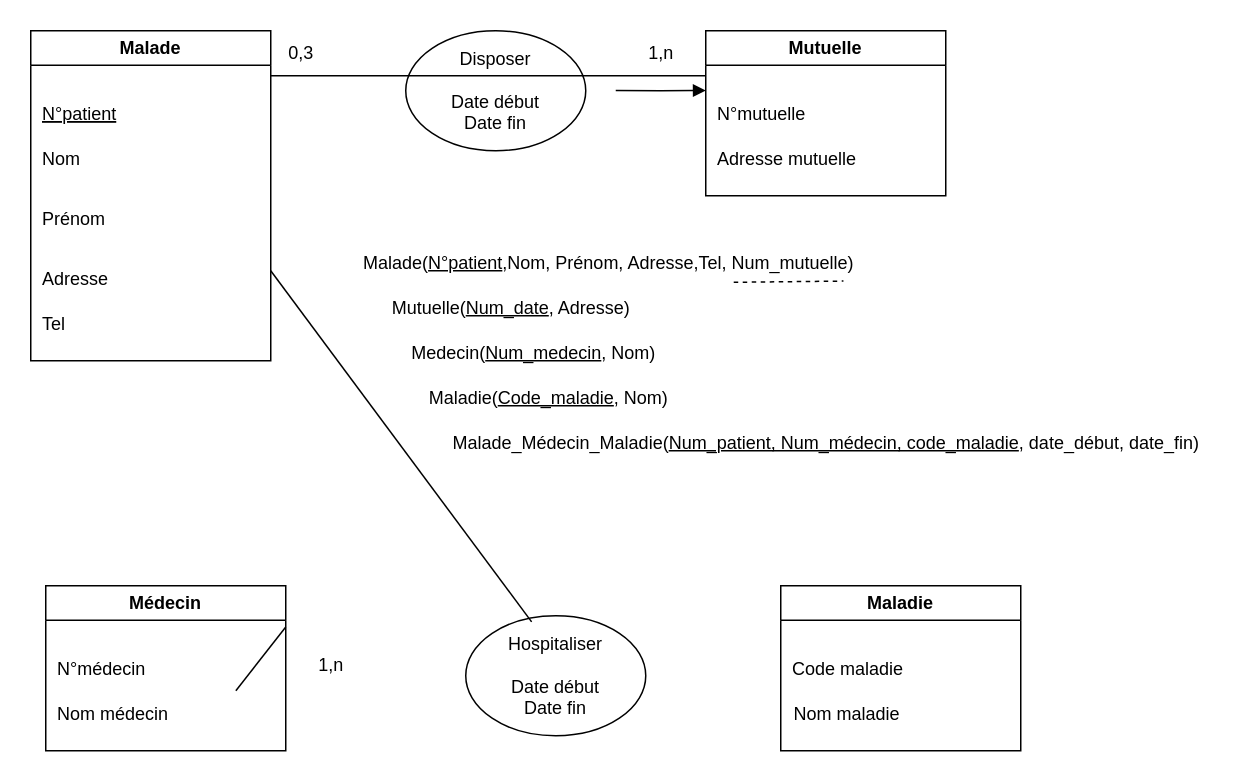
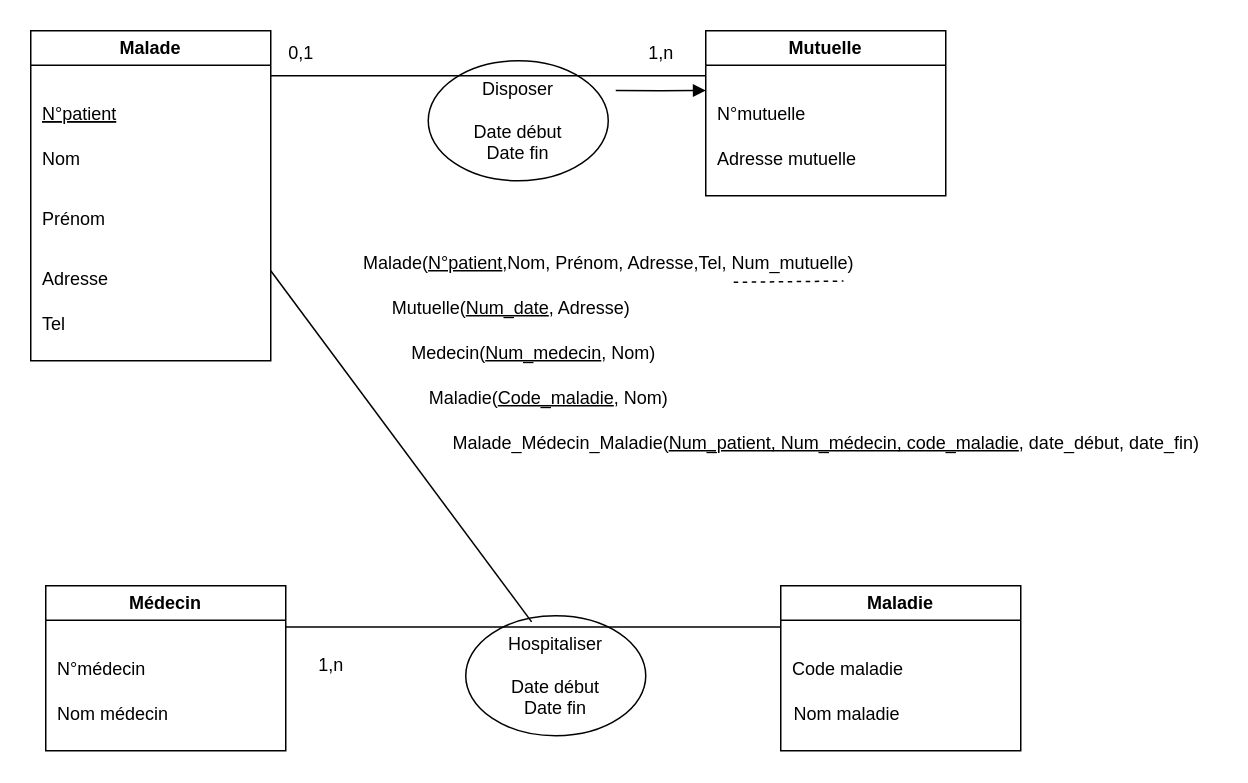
  <mxCell id="0" />
  <mxCell id="1" parent="0" />
  <mxCell id="2" value="&lt;span style=&quot;text-wrap-mode: nowrap;&quot;&gt;Malade&lt;/span&gt;" style="swimlane;whiteSpace=wrap;html=1;" vertex="1" parent="1"><mxGeometry x="20" y="20" width="160" height="220" as="geometry" /></mxCell>
  <mxCell id="3" value="N°patient" style="shape=partialRectangle;overflow=hidden;connectable=0;fillColor=none;top=0;left=0;bottom=0;right=0;align=left;spacingLeft=6;fontStyle=4" vertex="1" parent="2"><mxGeometry y="40" width="230" height="30" as="geometry"><mxRectangle width="230" height="30" as="alternateBounds" /></mxGeometry></mxCell>
  <mxCell id="4" value="Adresse" style="shape=partialRectangle;overflow=hidden;connectable=0;fillColor=none;top=0;left=0;bottom=0;right=0;align=left;spacingLeft=6;" vertex="1" parent="2"><mxGeometry y="150" width="230" height="30" as="geometry"><mxRectangle width="230" height="30" as="alternateBounds" /></mxGeometry></mxCell>
  <mxCell id="5" value="Nom" style="shape=partialRectangle;overflow=hidden;connectable=0;fillColor=none;top=0;left=0;bottom=0;right=0;align=left;spacingLeft=6;" vertex="1" parent="2"><mxGeometry y="70" width="230" height="30" as="geometry"><mxRectangle width="230" height="30" as="alternateBounds" /></mxGeometry></mxCell>
  <mxCell id="6" value="Prénom" style="shape=partialRectangle;overflow=hidden;connectable=0;fillColor=none;top=0;left=0;bottom=0;right=0;align=left;spacingLeft=6;" vertex="1" parent="2"><mxGeometry y="110" width="230" height="30" as="geometry"><mxRectangle width="230" height="30" as="alternateBounds" /></mxGeometry></mxCell>
  <mxCell id="7" value="Tel" style="shape=partialRectangle;overflow=hidden;connectable=0;fillColor=none;top=0;left=0;bottom=0;right=0;align=left;spacingLeft=6;" vertex="1" parent="2"><mxGeometry y="180" width="230" height="30" as="geometry"><mxRectangle width="230" height="30" as="alternateBounds" /></mxGeometry></mxCell>
  <mxCell id="8" value="&lt;span style=&quot;text-wrap-mode: nowrap;&quot;&gt;Mutuelle&lt;/span&gt;" style="swimlane;whiteSpace=wrap;html=1;startSize=23;" vertex="1" parent="1"><mxGeometry x="470" y="20" width="160" height="110" as="geometry" /></mxCell>
  <mxCell id="9" value="N°mutuelle" style="shape=partialRectangle;overflow=hidden;connectable=0;fillColor=none;top=0;left=0;bottom=0;right=0;align=left;spacingLeft=6;" vertex="1" parent="8"><mxGeometry y="40" width="230" height="30" as="geometry"><mxRectangle width="230" height="30" as="alternateBounds" /></mxGeometry></mxCell>
  <mxCell id="10" value="Adresse mutuelle" style="shape=partialRectangle;overflow=hidden;connectable=0;fillColor=none;top=0;left=0;bottom=0;right=0;align=left;spacingLeft=6;" vertex="1" parent="8"><mxGeometry y="70" width="230" height="30" as="geometry"><mxRectangle width="230" height="30" as="alternateBounds" /></mxGeometry></mxCell>
  <mxCell id="11" value="&lt;span style=&quot;text-wrap-mode: nowrap;&quot;&gt;Maladie&lt;/span&gt;" style="swimlane;whiteSpace=wrap;html=1;" vertex="1" parent="1"><mxGeometry x="520" y="390" width="160" height="110" as="geometry" /></mxCell>
  <mxCell id="12" value="Code maladie" style="shape=partialRectangle;overflow=hidden;connectable=0;fillColor=none;top=0;left=0;bottom=0;right=0;align=left;spacingLeft=6;" vertex="1" parent="11"><mxGeometry y="40" width="230" height="30" as="geometry"><mxRectangle width="230" height="30" as="alternateBounds" /></mxGeometry></mxCell>
  <mxCell id="13" value="Nom maladie" style="shape=partialRectangle;overflow=hidden;connectable=0;fillColor=none;top=0;left=0;bottom=0;right=0;align=left;spacingLeft=6;" vertex="1" parent="11"><mxGeometry x="1" y="70" width="230" height="30" as="geometry"><mxRectangle width="230" height="30" as="alternateBounds" /></mxGeometry></mxCell>
  <mxCell id="14" value="&lt;span style=&quot;text-wrap-mode: nowrap;&quot;&gt;Médecin&lt;/span&gt;" style="swimlane;whiteSpace=wrap;html=1;" vertex="1" parent="1"><mxGeometry x="30" y="390" width="160" height="110" as="geometry" /></mxCell>
  <mxCell id="15" value="N°médecin" style="shape=partialRectangle;overflow=hidden;connectable=0;fillColor=none;top=0;left=0;bottom=0;right=0;align=left;spacingLeft=6;" vertex="1" parent="14"><mxGeometry y="40" width="140" height="30" as="geometry"><mxRectangle width="230" height="30" as="alternateBounds" /></mxGeometry></mxCell>
  <mxCell id="16" value="Nom médecin" style="shape=partialRectangle;overflow=hidden;connectable=0;fillColor=none;top=0;left=0;bottom=0;right=0;align=left;spacingLeft=6;" vertex="1" parent="14"><mxGeometry y="70" width="230" height="30" as="geometry"><mxRectangle width="230" height="30" as="alternateBounds" /></mxGeometry></mxCell>
  <mxCell id="17" value="&lt;div&gt;Hospitaliser&lt;/div&gt;&lt;div&gt;&lt;br&gt;&lt;/div&gt;&lt;div&gt;Date début&lt;/div&gt;&lt;div&gt;Date fin&lt;/div&gt;" style="ellipse;whiteSpace=wrap;html=1;" vertex="1" parent="1"><mxGeometry x="310" y="410" width="120" height="80" as="geometry" /></mxCell>
- <mxCell id="18" value="Disposer&lt;div&gt;&lt;br&gt;&lt;div&gt;&lt;div&gt;Date début&lt;/div&gt;&lt;div&gt;Date fin&lt;/div&gt;&lt;/div&gt;&lt;/div&gt;" style="ellipse;whiteSpace=wrap;html=1;" vertex="1" parent="1"><mxGeometry x="270" y="20" width="120" height="80" as="geometry" /></mxCell>
- <mxCell id="19" value="" style="endArrow=none;html=1;rounded=0;exitX=1;exitY=0.25;exitDx=0;exitDy=0;" edge="1" parent="1" source="14" target="16"><mxGeometry width="50" height="50" relative="1" as="geometry"><mxPoint x="230" y="410" as="sourcePoint" /><mxPoint x="280" y="360" as="targetPoint" /></mxGeometry></mxCell>
+ <mxCell id="18" value="Disposer&lt;div&gt;&lt;br&gt;&lt;div&gt;&lt;div&gt;Date début&lt;/div&gt;&lt;div&gt;Date fin&lt;/div&gt;&lt;/div&gt;&lt;/div&gt;" style="ellipse;whiteSpace=wrap;html=1;" vertex="1" parent="1"><mxGeometry x="285" y="40" width="120" height="80" as="geometry" /></mxCell>
+ <mxCell id="19" value="" style="endArrow=none;html=1;rounded=0;entryX=0;entryY=0.25;entryDx=0;entryDy=0;exitX=1;exitY=0.25;exitDx=0;exitDy=0;" edge="1" parent="1" source="14" target="11"><mxGeometry width="50" height="50" relative="1" as="geometry"><mxPoint x="230" y="410" as="sourcePoint" /><mxPoint x="280" y="360" as="targetPoint" /></mxGeometry></mxCell>
  <mxCell id="20" value="" style="endArrow=none;html=1;rounded=0;" edge="1" parent="1"><mxGeometry width="50" height="50" relative="1" as="geometry"><mxPoint x="180" y="50" as="sourcePoint" /><mxPoint x="470" y="50" as="targetPoint" /></mxGeometry></mxCell>
  <mxCell id="21" value="1,n" style="text;html=1;align=center;verticalAlign=middle;resizable=0;points=[];autosize=1;strokeColor=none;fillColor=none;" vertex="1" parent="1"><mxGeometry x="200" y="428" width="40" height="30" as="geometry" /></mxCell>
  <mxCell id="22" value="1,n" style="text;html=1;align=center;verticalAlign=middle;resizable=0;points=[];autosize=1;strokeColor=none;fillColor=none;" vertex="1" parent="1"><mxGeometry x="420" y="20" width="40" height="30" as="geometry" /></mxCell>
  <mxCell id="23" value="" style="endArrow=none;html=1;rounded=0;entryX=0.366;entryY=0.051;entryDx=0;entryDy=0;entryPerimeter=0;" edge="1" parent="1" target="17"><mxGeometry width="50" height="50" relative="1" as="geometry"><mxPoint x="180" y="180" as="sourcePoint" /><mxPoint x="340" y="380" as="targetPoint" /></mxGeometry></mxCell>
- <mxCell id="24" value="0,3" style="text;html=1;align=center;verticalAlign=middle;resizable=0;points=[];autosize=1;strokeColor=none;fillColor=none;" vertex="1" parent="1"><mxGeometry x="180" y="20" width="40" height="30" as="geometry" /></mxCell>
+ <mxCell id="24" value="0,1" style="text;html=1;align=center;verticalAlign=middle;resizable=0;points=[];autosize=1;strokeColor=none;fillColor=none;" vertex="1" parent="1"><mxGeometry x="180" y="20" width="40" height="30" as="geometry" /></mxCell>
  <mxCell id="25" value="" style="endArrow=block;html=1;rounded=0;endFill=1;" edge="1" parent="1"><mxGeometry width="50" height="50" relative="1" as="geometry"><mxPoint x="410" y="59.85" as="sourcePoint" /><mxPoint x="470" y="59.85" as="targetPoint" /><Array as="points"><mxPoint x="440" y="60" /></Array></mxGeometry></mxCell>
  <mxCell id="26" value="Malade(&lt;u&gt;N°patient&lt;/u&gt;,Nom, Prénom, Adresse,Tel, Num_mutuelle)" style="text;html=1;align=center;verticalAlign=middle;resizable=0;points=[];autosize=1;strokeColor=none;fillColor=none;" vertex="1" parent="1"><mxGeometry x="230" y="160" width="350" height="30" as="geometry" /></mxCell>
  <mxCell id="27" value="" style="endArrow=none;dashed=1;html=1;rounded=0;exitX=0.739;exitY=0.923;exitDx=0;exitDy=0;exitPerimeter=0;entryX=0.948;entryY=0.896;entryDx=0;entryDy=0;entryPerimeter=0;" edge="1" parent="1" source="26" target="26"><mxGeometry width="50" height="50" relative="1" as="geometry"><mxPoint x="420" y="250" as="sourcePoint" /><mxPoint x="466" y="210" as="targetPoint" /></mxGeometry></mxCell>
  <mxCell id="28" value="Mutuelle(&lt;u&gt;Num_date&lt;/u&gt;, Adresse)" style="text;html=1;align=center;verticalAlign=middle;resizable=0;points=[];autosize=1;strokeColor=none;fillColor=none;" vertex="1" parent="1"><mxGeometry x="240" y="190" width="200" height="30" as="geometry" /></mxCell>
  <mxCell id="29" value="Medecin(&lt;u&gt;Num_medecin&lt;/u&gt;, Nom)" style="text;html=1;align=center;verticalAlign=middle;resizable=0;points=[];autosize=1;strokeColor=none;fillColor=none;" vertex="1" parent="1"><mxGeometry x="260" y="220" width="190" height="30" as="geometry" /></mxCell>
  <mxCell id="30" value="Maladie(&lt;u&gt;Code_maladie&lt;/u&gt;, Nom)" style="text;html=1;align=center;verticalAlign=middle;resizable=0;points=[];autosize=1;strokeColor=none;fillColor=none;" vertex="1" parent="1"><mxGeometry x="275" y="250" width="180" height="30" as="geometry" /></mxCell>
  <mxCell id="31" value="Malade_Médecin_Maladie(&lt;u&gt;Num_patient, Num_médecin, code_maladie&lt;/u&gt;, date_début, date_fin)" style="text;html=1;align=center;verticalAlign=middle;resizable=0;points=[];autosize=1;strokeColor=none;fillColor=none;" vertex="1" parent="1"><mxGeometry x="290" y="280" width="520" height="30" as="geometry" /></mxCell>
